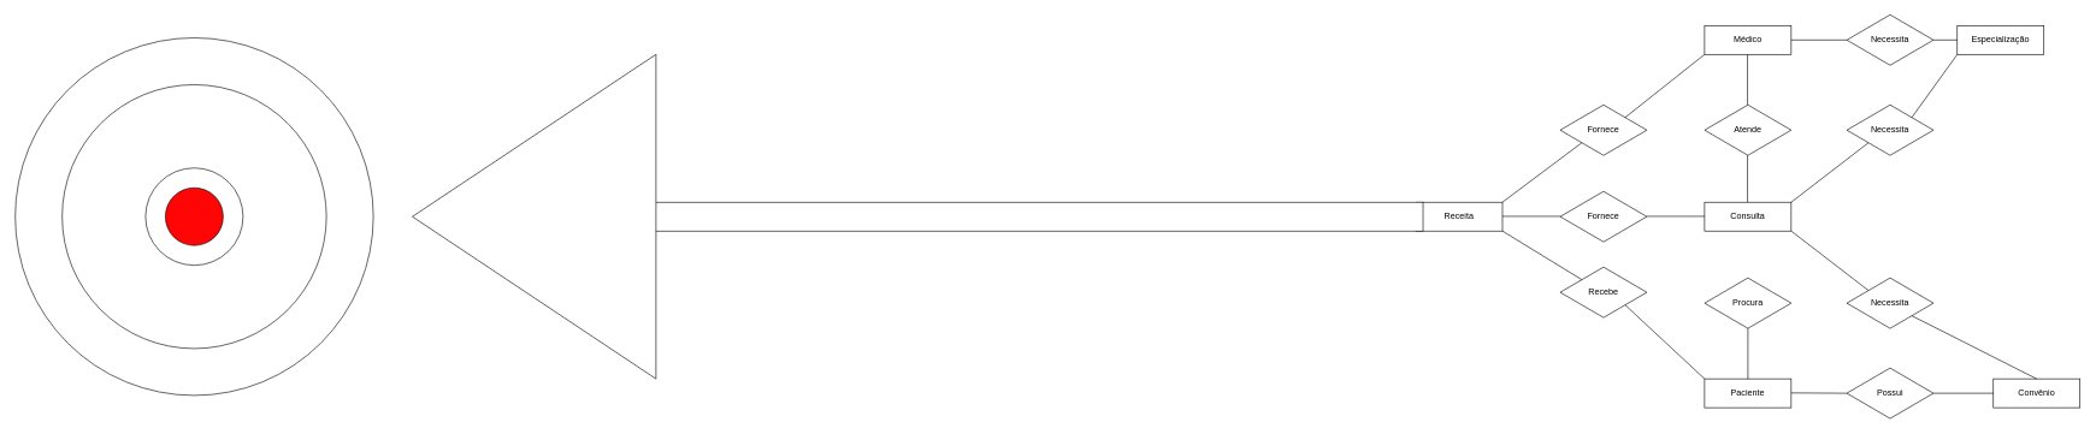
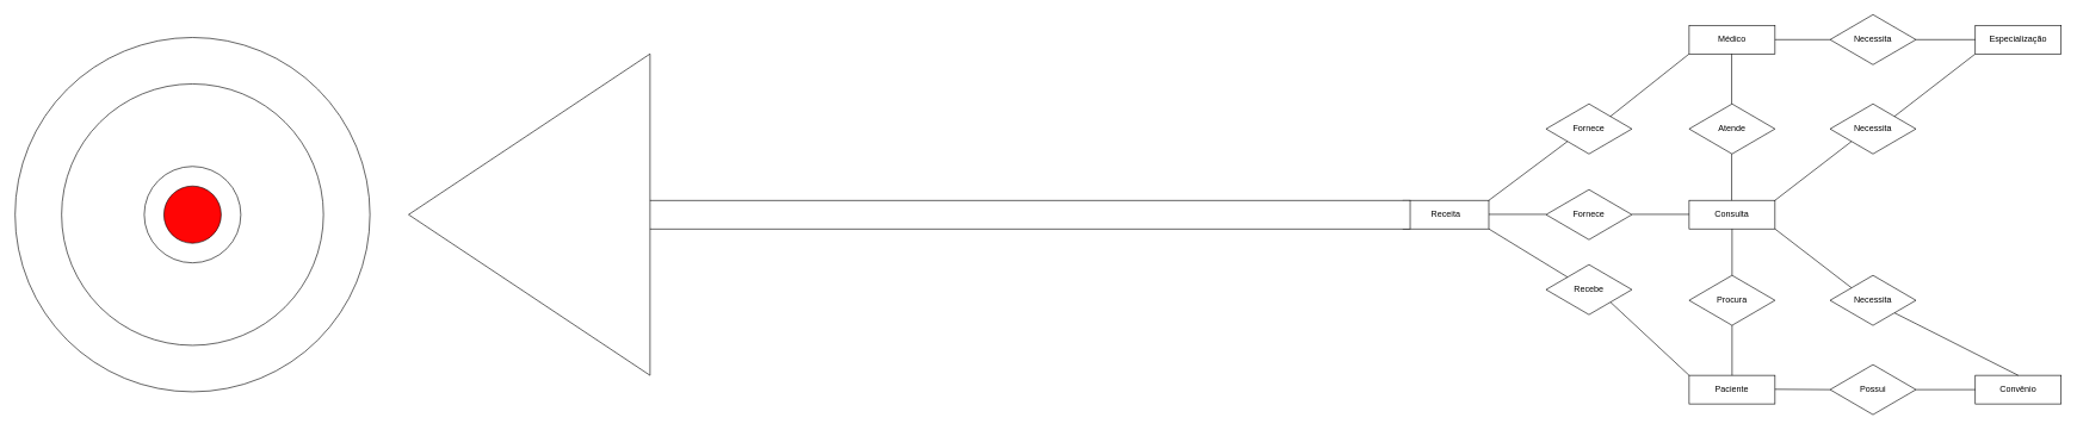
  <mxCell id="0" />
  <mxCell id="1" parent="0" />
  <mxCell id="2" value="Consulta" style="rounded=0;whiteSpace=wrap;html=1;" vertex="1" parent="1"><mxGeometry x="2360" y="280" width="120" height="40" as="geometry" /></mxCell>
  <mxCell id="3" value="Médico" style="rounded=0;whiteSpace=wrap;html=1;" vertex="1" parent="1"><mxGeometry x="2360" y="35" width="120" height="40" as="geometry" /></mxCell>
  <mxCell id="4" value="Receita" style="rounded=0;whiteSpace=wrap;html=1;" vertex="1" parent="1"><mxGeometry x="1960" y="280" width="120" height="40" as="geometry" /></mxCell>
  <mxCell id="5" value="Paciente" style="rounded=0;whiteSpace=wrap;html=1;" vertex="1" parent="1"><mxGeometry x="2360" y="525" width="120" height="40" as="geometry" /></mxCell>
  <mxCell id="6" value="Convênio" style="rounded=0;whiteSpace=wrap;html=1;" vertex="1" parent="1"><mxGeometry x="2760" y="525" width="120" height="40" as="geometry" /></mxCell>
- <mxCell id="7" value="Especialização" style="rounded=0;whiteSpace=wrap;html=1;" vertex="1" parent="1"><mxGeometry x="2710" y="35" width="120" height="40" as="geometry" /></mxCell>
+ <mxCell id="7" value="Especialização" style="rounded=0;whiteSpace=wrap;html=1;" vertex="1" parent="1"><mxGeometry x="2760" y="35" width="120" height="40" as="geometry" /></mxCell>
  <mxCell id="8" value="Atende" style="rhombus;whiteSpace=wrap;html=1;" vertex="1" parent="1"><mxGeometry x="2360" y="145" width="120" height="70" as="geometry" /></mxCell>
  <mxCell id="9" value="Fornece" style="rhombus;whiteSpace=wrap;html=1;" vertex="1" parent="1"><mxGeometry x="2160" y="265" width="120" height="70" as="geometry" /></mxCell>
  <mxCell id="10" value="Procura" style="rhombus;whiteSpace=wrap;html=1;" vertex="1" parent="1"><mxGeometry x="2360" y="385" width="120" height="70" as="geometry" /></mxCell>
  <mxCell id="11" value="Necessita" style="rhombus;whiteSpace=wrap;html=1;" vertex="1" parent="1"><mxGeometry x="2557" y="145" width="120" height="70" as="geometry" /></mxCell>
  <mxCell id="12" value="Possui" style="rhombus;whiteSpace=wrap;html=1;" vertex="1" parent="1"><mxGeometry x="2557" y="510" width="120" height="70" as="geometry" /></mxCell>
  <mxCell id="13" value="" style="endArrow=none;html=1;rounded=0;exitX=0;exitY=0.5;exitDx=0;exitDy=0;entryX=1;entryY=0.5;entryDx=0;entryDy=0;" edge="1" parent="1" source="6" target="12"><mxGeometry width="50" height="50" relative="1" as="geometry"><mxPoint x="2370" y="345" as="sourcePoint" /><mxPoint x="2420" y="295" as="targetPoint" /></mxGeometry></mxCell>
  <mxCell id="14" value="" style="endArrow=none;html=1;rounded=0;entryX=0;entryY=0.5;entryDx=0;entryDy=0;" edge="1" parent="1" target="12"><mxGeometry width="50" height="50" relative="1" as="geometry"><mxPoint x="2480" y="544.5" as="sourcePoint" /><mxPoint x="2560" y="544.5" as="targetPoint" /></mxGeometry></mxCell>
  <mxCell id="15" value="" style="endArrow=none;html=1;rounded=0;entryX=0.5;entryY=1;entryDx=0;entryDy=0;exitX=0.5;exitY=0;exitDx=0;exitDy=0;" edge="1" parent="1" source="5" target="10"><mxGeometry width="50" height="50" relative="1" as="geometry"><mxPoint x="2490" y="555" as="sourcePoint" /><mxPoint x="2570" y="555" as="targetPoint" /></mxGeometry></mxCell>
+ <mxCell id="16" value="" style="endArrow=none;html=1;rounded=0;entryX=0.5;entryY=1;entryDx=0;entryDy=0;exitX=0.5;exitY=0;exitDx=0;exitDy=0;" edge="1" parent="1" source="10" target="2"><mxGeometry width="50" height="50" relative="1" as="geometry"><mxPoint x="2430" y="535" as="sourcePoint" /><mxPoint x="2430" y="465" as="targetPoint" /></mxGeometry></mxCell>
  <mxCell id="17" value="" style="endArrow=none;html=1;rounded=0;entryX=0.5;entryY=1;entryDx=0;entryDy=0;exitX=0.5;exitY=0;exitDx=0;exitDy=0;" edge="1" parent="1"><mxGeometry width="50" height="50" relative="1" as="geometry"><mxPoint x="2419.47" y="280" as="sourcePoint" /><mxPoint x="2419.47" y="215" as="targetPoint" /></mxGeometry></mxCell>
  <mxCell id="18" value="" style="endArrow=none;html=1;rounded=0;entryX=0.5;entryY=1;entryDx=0;entryDy=0;exitX=0.5;exitY=0;exitDx=0;exitDy=0;" edge="1" parent="1"><mxGeometry width="50" height="50" relative="1" as="geometry"><mxPoint x="2419.47" y="145" as="sourcePoint" /><mxPoint x="2419.47" y="75" as="targetPoint" /></mxGeometry></mxCell>
  <mxCell id="19" value="" style="endArrow=none;html=1;rounded=0;entryX=0;entryY=1;entryDx=0;entryDy=0;exitX=1;exitY=0;exitDx=0;exitDy=0;" edge="1" parent="1" source="2" target="11"><mxGeometry width="50" height="50" relative="1" as="geometry"><mxPoint x="2480" y="299.47" as="sourcePoint" /><mxPoint x="2560" y="299.47" as="targetPoint" /></mxGeometry></mxCell>
  <mxCell id="20" value="" style="endArrow=none;html=1;rounded=0;exitX=1;exitY=0;exitDx=0;exitDy=0;entryX=0;entryY=1;entryDx=0;entryDy=0;" edge="1" parent="1" source="11" target="7"><mxGeometry width="50" height="50" relative="1" as="geometry"><mxPoint x="2680" y="299.47" as="sourcePoint" /><mxPoint x="2760" y="299.47" as="targetPoint" /></mxGeometry></mxCell>
  <mxCell id="21" value="" style="endArrow=none;html=1;rounded=0;entryX=0;entryY=0.5;entryDx=0;entryDy=0;exitX=1;exitY=0.5;exitDx=0;exitDy=0;" edge="1" parent="1"><mxGeometry width="50" height="50" relative="1" as="geometry"><mxPoint x="2280" y="299.57" as="sourcePoint" /><mxPoint x="2360" y="299.57" as="targetPoint" /></mxGeometry></mxCell>
  <mxCell id="22" value="" style="endArrow=none;html=1;rounded=0;exitX=1;exitY=0.5;exitDx=0;exitDy=0;entryX=0;entryY=0.5;entryDx=0;entryDy=0;" edge="1" parent="1"><mxGeometry width="50" height="50" relative="1" as="geometry"><mxPoint x="2080" y="299.57" as="sourcePoint" /><mxPoint x="2160" y="299.57" as="targetPoint" /></mxGeometry></mxCell>
  <mxCell id="23" value="Necessita" style="rhombus;whiteSpace=wrap;html=1;" vertex="1" parent="1"><mxGeometry x="2557" y="20" width="120" height="70" as="geometry" /></mxCell>
  <mxCell id="24" value="" style="endArrow=none;html=1;rounded=0;entryX=1;entryY=0.5;entryDx=0;entryDy=0;exitX=0;exitY=0.5;exitDx=0;exitDy=0;" edge="1" parent="1" source="23" target="3"><mxGeometry width="50" height="50" relative="1" as="geometry"><mxPoint x="2510" y="155" as="sourcePoint" /><mxPoint x="2560" y="105" as="targetPoint" /></mxGeometry></mxCell>
  <mxCell id="25" value="" style="endArrow=none;html=1;rounded=0;entryX=1;entryY=0.5;entryDx=0;entryDy=0;exitX=0;exitY=0.5;exitDx=0;exitDy=0;" edge="1" parent="1" source="7" target="23"><mxGeometry width="50" height="50" relative="1" as="geometry"><mxPoint x="2730" y="300" as="sourcePoint" /><mxPoint x="2650" y="195" as="targetPoint" /></mxGeometry></mxCell>
  <mxCell id="26" value="Recebe" style="rhombus;whiteSpace=wrap;html=1;" vertex="1" parent="1"><mxGeometry x="2160" y="370" width="120" height="70" as="geometry" /></mxCell>
  <mxCell id="27" value="" style="endArrow=none;html=1;rounded=0;exitX=0;exitY=0;exitDx=0;exitDy=0;entryX=1;entryY=1;entryDx=0;entryDy=0;" edge="1" parent="1" source="26" target="4"><mxGeometry width="50" height="50" relative="1" as="geometry"><mxPoint x="2150" y="413" as="sourcePoint" /><mxPoint x="2020" y="320" as="targetPoint" /></mxGeometry></mxCell>
  <mxCell id="28" value="" style="endArrow=none;html=1;rounded=0;entryX=1;entryY=1;entryDx=0;entryDy=0;exitX=0;exitY=0;exitDx=0;exitDy=0;" edge="1" parent="1" source="5" target="26"><mxGeometry width="50" height="50" relative="1" as="geometry"><mxPoint x="2370" y="525" as="sourcePoint" /><mxPoint x="2200" y="442" as="targetPoint" /></mxGeometry></mxCell>
  <mxCell id="29" value="Fornece" style="rhombus;whiteSpace=wrap;html=1;" vertex="1" parent="1"><mxGeometry x="2160" y="145" width="120" height="70" as="geometry" /></mxCell>
  <mxCell id="30" value="Necessita" style="rhombus;whiteSpace=wrap;html=1;" vertex="1" parent="1"><mxGeometry x="2557" y="385" width="120" height="70" as="geometry" /></mxCell>
  <mxCell id="31" value="" style="endArrow=none;html=1;rounded=0;entryX=1;entryY=1;entryDx=0;entryDy=0;exitX=0;exitY=0;exitDx=0;exitDy=0;" edge="1" parent="1" source="30" target="2"><mxGeometry width="50" height="50" relative="1" as="geometry"><mxPoint x="2370" y="385" as="sourcePoint" /><mxPoint x="2420" y="335" as="targetPoint" /></mxGeometry></mxCell>
  <mxCell id="32" value="" style="endArrow=none;html=1;rounded=0;entryX=1;entryY=1;entryDx=0;entryDy=0;exitX=0.5;exitY=0;exitDx=0;exitDy=0;" edge="1" parent="1" source="6" target="30"><mxGeometry width="50" height="50" relative="1" as="geometry"><mxPoint x="2767" y="510" as="sourcePoint" /><mxPoint x="2660" y="427" as="targetPoint" /></mxGeometry></mxCell>
  <mxCell id="33" value="" style="endArrow=none;html=1;rounded=0;entryX=0;entryY=1;entryDx=0;entryDy=0;exitX=1;exitY=0;exitDx=0;exitDy=0;" edge="1" parent="1" source="4" target="29"><mxGeometry width="50" height="50" relative="1" as="geometry"><mxPoint x="2370" y="285" as="sourcePoint" /><mxPoint x="2420" y="235" as="targetPoint" /></mxGeometry></mxCell>
  <mxCell id="34" value="" style="endArrow=none;html=1;rounded=0;entryX=0;entryY=1;entryDx=0;entryDy=0;exitX=1;exitY=0;exitDx=0;exitDy=0;" edge="1" parent="1" source="29" target="3"><mxGeometry width="50" height="50" relative="1" as="geometry"><mxPoint x="2370" y="285" as="sourcePoint" /><mxPoint x="2420" y="235" as="targetPoint" /></mxGeometry></mxCell>
  <mxCell id="35" value="" style="rounded=0;whiteSpace=wrap;html=1;" vertex="1" parent="1"><mxGeometry x="900" y="280" width="1070" height="40" as="geometry" /></mxCell>
  <mxCell id="36" value="" style="triangle;whiteSpace=wrap;html=1;direction=west;" vertex="1" parent="1"><mxGeometry x="570" y="75" width="337.5" height="450" as="geometry" /></mxCell>
  <mxCell id="37" value="" style="ellipse;whiteSpace=wrap;html=1;aspect=fixed;" vertex="1" parent="1"><mxGeometry x="20" y="52" width="496" height="496" as="geometry" /></mxCell>
  <mxCell id="38" value="" style="ellipse;whiteSpace=wrap;html=1;aspect=fixed;" vertex="1" parent="1"><mxGeometry x="85" y="117" width="366" height="366" as="geometry" /></mxCell>
  <mxCell id="39" value="" style="ellipse;whiteSpace=wrap;html=1;aspect=fixed;" vertex="1" parent="1"><mxGeometry x="200.5" y="232.5" width="135" height="135" as="geometry" /></mxCell>
  <mxCell id="40" value="" style="ellipse;whiteSpace=wrap;html=1;aspect=fixed;fillColor=#FF0505;" vertex="1" parent="1"><mxGeometry x="228" y="260" width="80" height="80" as="geometry" /></mxCell>
